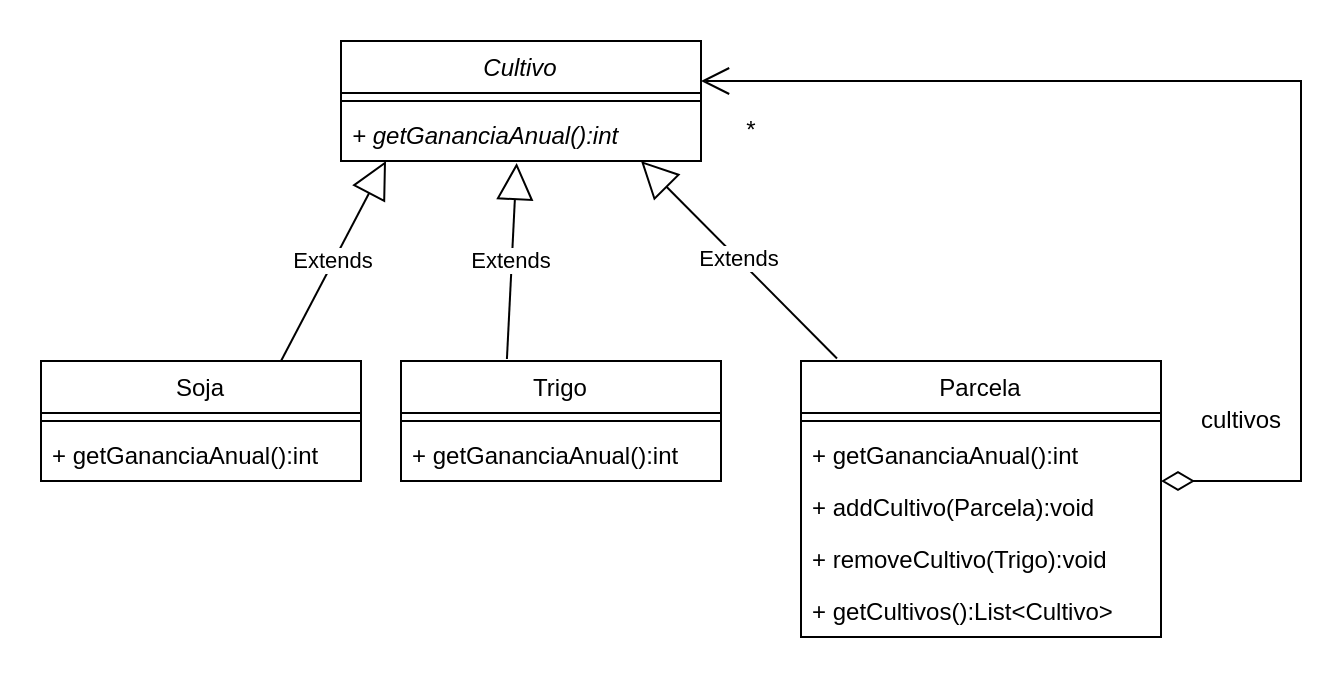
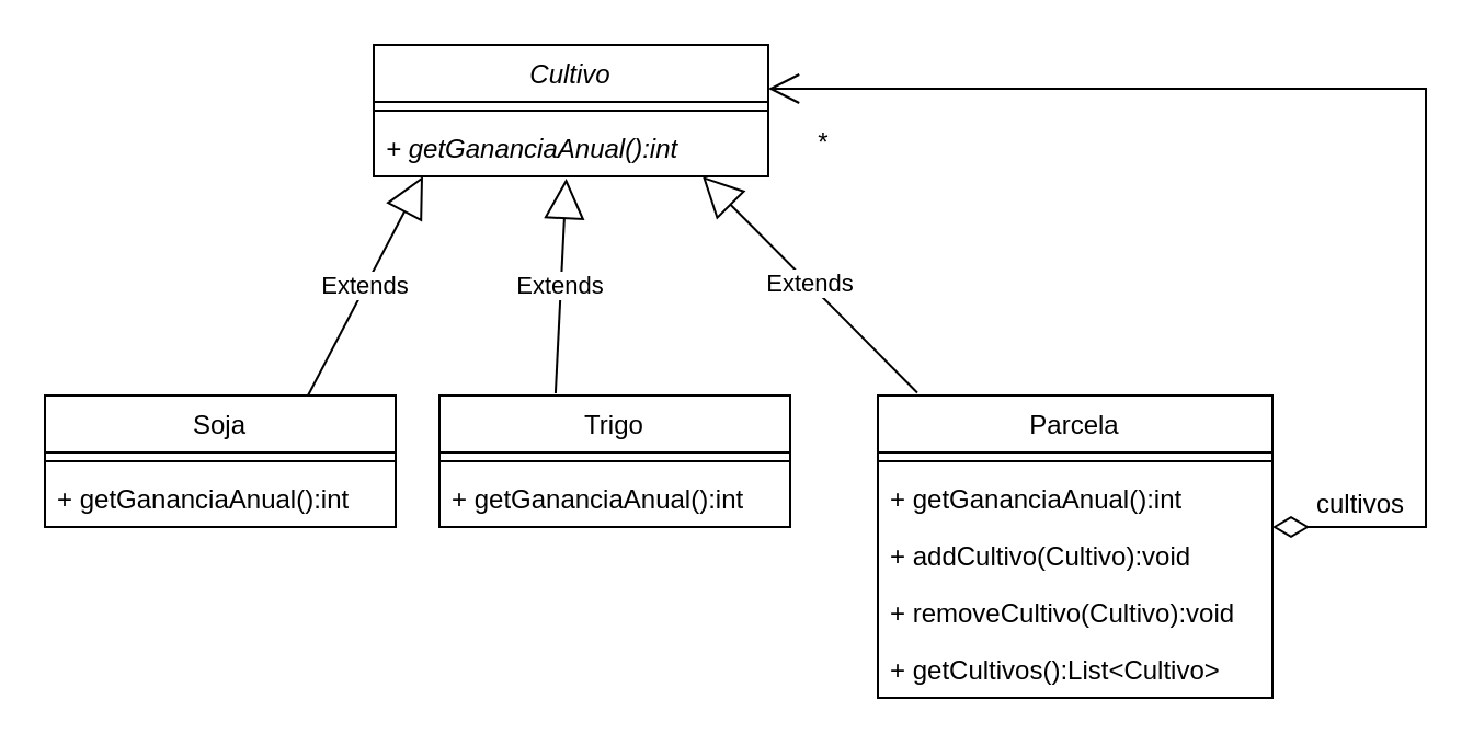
  <mxCell id="0" />
  <mxCell id="1" parent="0" />
  <mxCell id="2" value="Soja" style="swimlane;fontStyle=0;align=center;verticalAlign=top;childLayout=stackLayout;horizontal=1;startSize=26;horizontalStack=0;resizeParent=1;resizeParentMax=0;resizeLast=0;collapsible=1;marginBottom=0;" vertex="1" parent="1"><mxGeometry x="20" y="180" width="160" height="60" as="geometry" /></mxCell>
  <mxCell id="3" value="" style="line;strokeWidth=1;fillColor=none;align=left;verticalAlign=middle;spacingTop=-1;spacingLeft=3;spacingRight=3;rotatable=0;labelPosition=right;points=[];portConstraint=eastwest;strokeColor=inherit;" vertex="1" parent="2"><mxGeometry y="26" width="160" height="8" as="geometry" /></mxCell>
  <mxCell id="4" value="+ getGananciaAnual():int" style="text;strokeColor=none;fillColor=none;align=left;verticalAlign=top;spacingLeft=4;spacingRight=4;overflow=hidden;rotatable=0;points=[[0,0.5],[1,0.5]];portConstraint=eastwest;fontStyle=0" vertex="1" parent="2"><mxGeometry y="34" width="160" height="26" as="geometry" /></mxCell>
  <mxCell id="5" value="Trigo" style="swimlane;fontStyle=0;align=center;verticalAlign=top;childLayout=stackLayout;horizontal=1;startSize=26;horizontalStack=0;resizeParent=1;resizeParentMax=0;resizeLast=0;collapsible=1;marginBottom=0;" vertex="1" parent="1"><mxGeometry x="200" y="180" width="160" height="60" as="geometry" /></mxCell>
  <mxCell id="6" value="" style="line;strokeWidth=1;fillColor=none;align=left;verticalAlign=middle;spacingTop=-1;spacingLeft=3;spacingRight=3;rotatable=0;labelPosition=right;points=[];portConstraint=eastwest;strokeColor=inherit;" vertex="1" parent="5"><mxGeometry y="26" width="160" height="8" as="geometry" /></mxCell>
  <mxCell id="7" value="+ getGananciaAnual():int" style="text;strokeColor=none;fillColor=none;align=left;verticalAlign=top;spacingLeft=4;spacingRight=4;overflow=hidden;rotatable=0;points=[[0,0.5],[1,0.5]];portConstraint=eastwest;fontStyle=0" vertex="1" parent="5"><mxGeometry y="34" width="160" height="26" as="geometry" /></mxCell>
  <mxCell id="8" value="Parcela" style="swimlane;fontStyle=0;align=center;verticalAlign=top;childLayout=stackLayout;horizontal=1;startSize=26;horizontalStack=0;resizeParent=1;resizeParentMax=0;resizeLast=0;collapsible=1;marginBottom=0;" vertex="1" parent="1"><mxGeometry x="400" y="180" width="180" height="138" as="geometry" /></mxCell>
  <mxCell id="9" value="" style="line;strokeWidth=1;fillColor=none;align=left;verticalAlign=middle;spacingTop=-1;spacingLeft=3;spacingRight=3;rotatable=0;labelPosition=right;points=[];portConstraint=eastwest;strokeColor=inherit;" vertex="1" parent="8"><mxGeometry y="26" width="180" height="8" as="geometry" /></mxCell>
  <mxCell id="10" value="+ getGananciaAnual():int" style="text;strokeColor=none;fillColor=none;align=left;verticalAlign=top;spacingLeft=4;spacingRight=4;overflow=hidden;rotatable=0;points=[[0,0.5],[1,0.5]];portConstraint=eastwest;" vertex="1" parent="8"><mxGeometry y="34" width="180" height="26" as="geometry" /></mxCell>
- <mxCell id="11" value="+ addCultivo(Parcela):void" style="text;strokeColor=none;fillColor=none;align=left;verticalAlign=top;spacingLeft=4;spacingRight=4;overflow=hidden;rotatable=0;points=[[0,0.5],[1,0.5]];portConstraint=eastwest;" vertex="1" parent="8"><mxGeometry y="60" width="180" height="26" as="geometry" /></mxCell>
- <mxCell id="12" value="+ removeCultivo(Trigo):void" style="text;strokeColor=none;fillColor=none;align=left;verticalAlign=top;spacingLeft=4;spacingRight=4;overflow=hidden;rotatable=0;points=[[0,0.5],[1,0.5]];portConstraint=eastwest;" vertex="1" parent="8"><mxGeometry y="86" width="180" height="26" as="geometry" /></mxCell>
+ <mxCell id="11" value="+ addCultivo(Cultivo):void" style="text;strokeColor=none;fillColor=none;align=left;verticalAlign=top;spacingLeft=4;spacingRight=4;overflow=hidden;rotatable=0;points=[[0,0.5],[1,0.5]];portConstraint=eastwest;" vertex="1" parent="8"><mxGeometry y="60" width="180" height="26" as="geometry" /></mxCell>
+ <mxCell id="12" value="+ removeCultivo(Cultivo):void" style="text;strokeColor=none;fillColor=none;align=left;verticalAlign=top;spacingLeft=4;spacingRight=4;overflow=hidden;rotatable=0;points=[[0,0.5],[1,0.5]];portConstraint=eastwest;" vertex="1" parent="8"><mxGeometry y="86" width="180" height="26" as="geometry" /></mxCell>
  <mxCell id="13" value="+ getCultivos():List&lt;Cultivo&gt;" style="text;strokeColor=none;fillColor=none;align=left;verticalAlign=top;spacingLeft=4;spacingRight=4;overflow=hidden;rotatable=0;points=[[0,0.5],[1,0.5]];portConstraint=eastwest;" vertex="1" parent="8"><mxGeometry y="112" width="180" height="26" as="geometry" /></mxCell>
  <mxCell id="14" value="Extends" style="endArrow=block;endSize=16;endFill=0;html=1;rounded=0;exitX=0.75;exitY=0;exitDx=0;exitDy=0;entryX=0.125;entryY=1;entryDx=0;entryDy=0;entryPerimeter=0;" edge="1" parent="1" source="2" target="19"><mxGeometry width="160" relative="1" as="geometry"><mxPoint x="50" y="130" as="sourcePoint" /><mxPoint x="210" y="130" as="targetPoint" /></mxGeometry></mxCell>
  <mxCell id="15" value="Extends" style="endArrow=block;endSize=16;endFill=0;html=1;rounded=0;exitX=0.331;exitY=-0.017;exitDx=0;exitDy=0;exitPerimeter=0;entryX=0.488;entryY=1.038;entryDx=0;entryDy=0;entryPerimeter=0;" edge="1" parent="1" source="5" target="19"><mxGeometry width="160" relative="1" as="geometry"><mxPoint x="160" y="120" as="sourcePoint" /><mxPoint x="210" y="100" as="targetPoint" /></mxGeometry></mxCell>
  <mxCell id="16" value="Extends" style="endArrow=block;endSize=16;endFill=0;html=1;rounded=0;exitX=0.1;exitY=-0.009;exitDx=0;exitDy=0;exitPerimeter=0;" edge="1" parent="1" source="8"><mxGeometry width="160" relative="1" as="geometry"><mxPoint x="370" y="100" as="sourcePoint" /><mxPoint x="320" y="80" as="targetPoint" /></mxGeometry></mxCell>
  <mxCell id="17" value="Cultivo" style="swimlane;fontStyle=2;align=center;verticalAlign=top;childLayout=stackLayout;horizontal=1;startSize=26;horizontalStack=0;resizeParent=1;resizeParentMax=0;resizeLast=0;collapsible=1;marginBottom=0;" vertex="1" parent="1"><mxGeometry x="170" y="20" width="180" height="60" as="geometry" /></mxCell>
  <mxCell id="18" value="" style="line;strokeWidth=1;fillColor=none;align=left;verticalAlign=middle;spacingTop=-1;spacingLeft=3;spacingRight=3;rotatable=0;labelPosition=right;points=[];portConstraint=eastwest;strokeColor=inherit;" vertex="1" parent="17"><mxGeometry y="26" width="180" height="8" as="geometry" /></mxCell>
  <mxCell id="19" value="+ getGananciaAnual():int" style="text;strokeColor=none;fillColor=none;align=left;verticalAlign=top;spacingLeft=4;spacingRight=4;overflow=hidden;rotatable=0;points=[[0,0.5],[1,0.5]];portConstraint=eastwest;fontStyle=2" vertex="1" parent="17"><mxGeometry y="34" width="180" height="26" as="geometry" /></mxCell>
  <mxCell id="20" value="" style="endArrow=open;html=1;endSize=12;startArrow=diamondThin;startSize=14;startFill=0;edgeStyle=orthogonalEdgeStyle;align=left;verticalAlign=bottom;rounded=0;" edge="1" parent="1"><mxGeometry x="-0.93" y="30" relative="1" as="geometry"><mxPoint x="580" y="240" as="sourcePoint" /><mxPoint x="350" y="40" as="targetPoint" /><Array as="points"><mxPoint x="650" y="240" /><mxPoint x="650" y="40" /></Array><mxPoint as="offset" /></mxGeometry></mxCell>
- <mxCell id="21" value="cultivos" style="text;html=1;align=center;verticalAlign=middle;resizable=0;points=[];autosize=1;strokeColor=none;fillColor=none;" vertex="1" parent="1"><mxGeometry x="590" y="195" width="60" height="30" as="geometry" /></mxCell>
+ <mxCell id="21" value="cultivos" style="text;html=1;align=center;verticalAlign=middle;resizable=0;points=[];autosize=1;strokeColor=none;fillColor=none;" vertex="1" parent="1"><mxGeometry x="590" y="215" width="60" height="30" as="geometry" /></mxCell>
  <mxCell id="22" value="*" style="text;html=1;align=center;verticalAlign=middle;resizable=0;points=[];autosize=1;strokeColor=none;fillColor=none;" vertex="1" parent="1"><mxGeometry x="360" y="50" width="30" height="30" as="geometry" /></mxCell>
